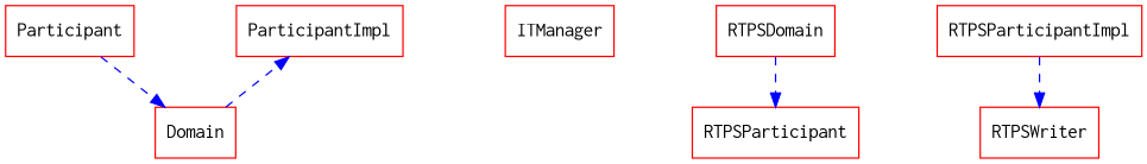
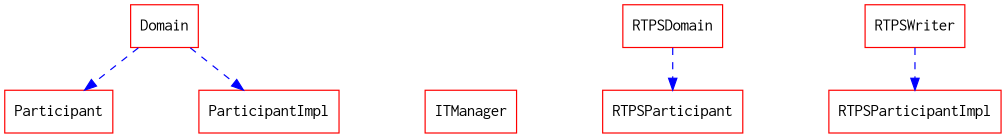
  digraph {
    nodesep=1.0
    node [color=Red fontname=Courier shape=box]
    edge [color=Blue style=dashed]
    Participant
    ParticipantImpl
    ITManager
    Domain
    RTPSDomain
    RTPSParticipant
    RTPSParticipantImpl
    RTPSWriter
    subgraph sub_1 {
      rank=same
      Participant
      ParticipantImpl
      ITManager
    }
-   Participant -> Domain
+   Domain -> Participant
    Domain -> ParticipantImpl
    RTPSDomain -> RTPSParticipant
-   RTPSParticipantImpl -> RTPSWriter
+   RTPSWriter -> RTPSParticipantImpl
  }
